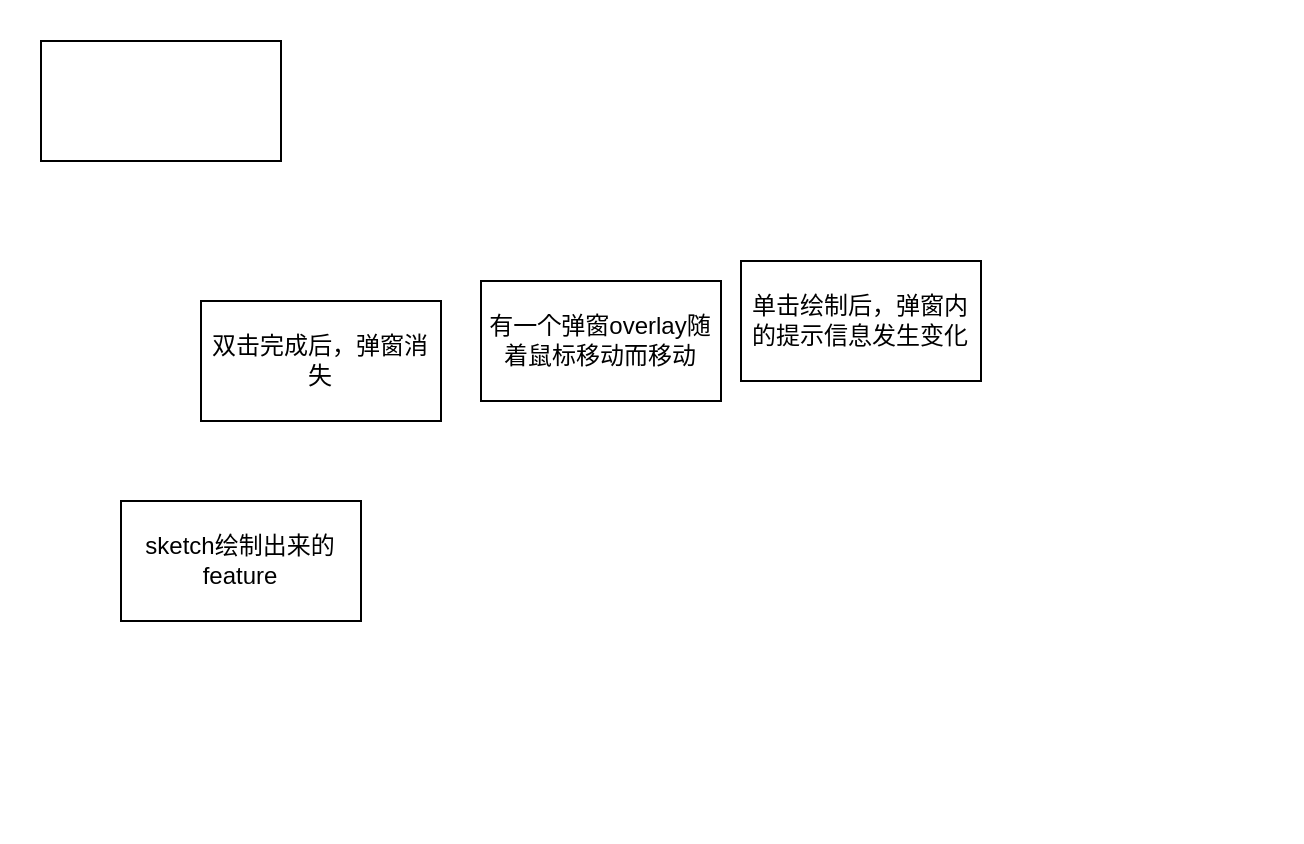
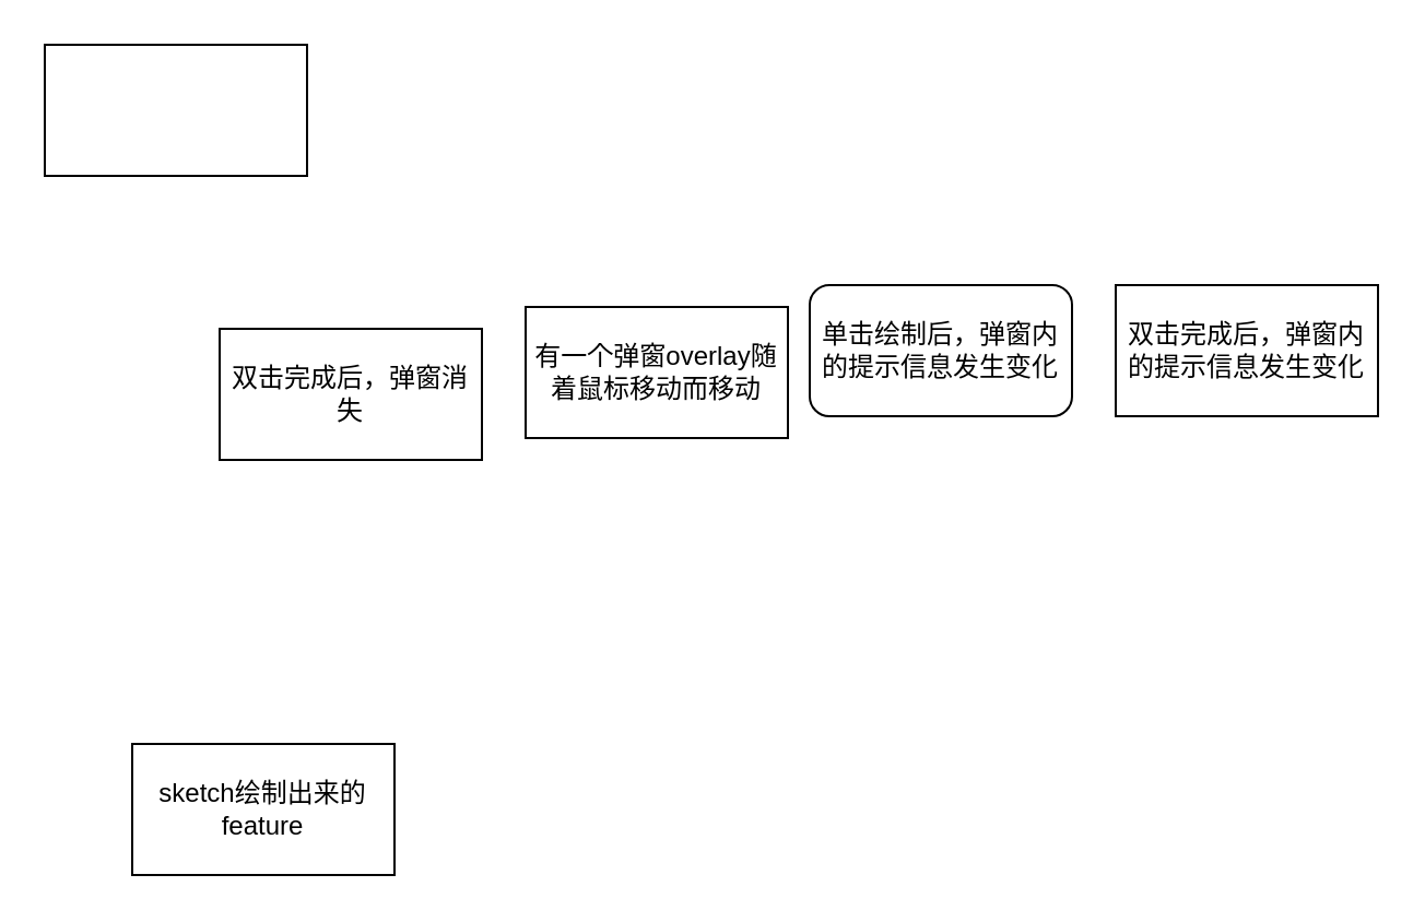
  <mxCell id="0" />
  <mxCell id="1" parent="0" />
  <mxCell id="2" value="有一个弹窗overlay随着鼠标移动而移动" style="rounded=0;whiteSpace=wrap;html=1;" parent="1" vertex="1"><mxGeometry x="240" y="140" width="120" height="60" as="geometry" /></mxCell>
  <mxCell id="3" value="双击完成后，弹窗消失" style="rounded=0;whiteSpace=wrap;html=1;" vertex="1" parent="1"><mxGeometry x="100" y="150" width="120" height="60" as="geometry" /></mxCell>
- <mxCell id="4" value="单击绘制后，弹窗内的提示信息发生变化&lt;br&gt;" style="rounded=0;whiteSpace=wrap;html=1;" vertex="1" parent="1"><mxGeometry x="370" y="130" width="120" height="60" as="geometry" /></mxCell>
- <mxCell id="6" value="sketch绘制出来的feature&lt;br&gt;" style="rounded=0;whiteSpace=wrap;html=1;" vertex="1" parent="1"><mxGeometry x="60" y="250" width="120" height="60" as="geometry" /></mxCell>
+ <mxCell id="4" value="单击绘制后，弹窗内的提示信息发生变化&lt;br&gt;" style="whiteSpace=wrap;html=1;rounded=1;" vertex="1" parent="1"><mxGeometry x="370" y="130" width="120" height="60" as="geometry" /></mxCell>
+ <mxCell id="5" value="双击完成后，弹窗内的提示信息发生变化&lt;br&gt;" style="rounded=0;whiteSpace=wrap;html=1;" vertex="1" parent="1"><mxGeometry x="510" y="130" width="120" height="60" as="geometry" /></mxCell>
+ <mxCell id="6" value="sketch绘制出来的feature&lt;br&gt;" style="rounded=0;whiteSpace=wrap;html=1;" vertex="1" parent="1"><mxGeometry x="60" y="340" width="120" height="60" as="geometry" /></mxCell>
  <mxCell id="7" value="" style="rounded=0;whiteSpace=wrap;html=1;" vertex="1" parent="1"><mxGeometry x="20" y="20" width="120" height="60" as="geometry" /></mxCell>
